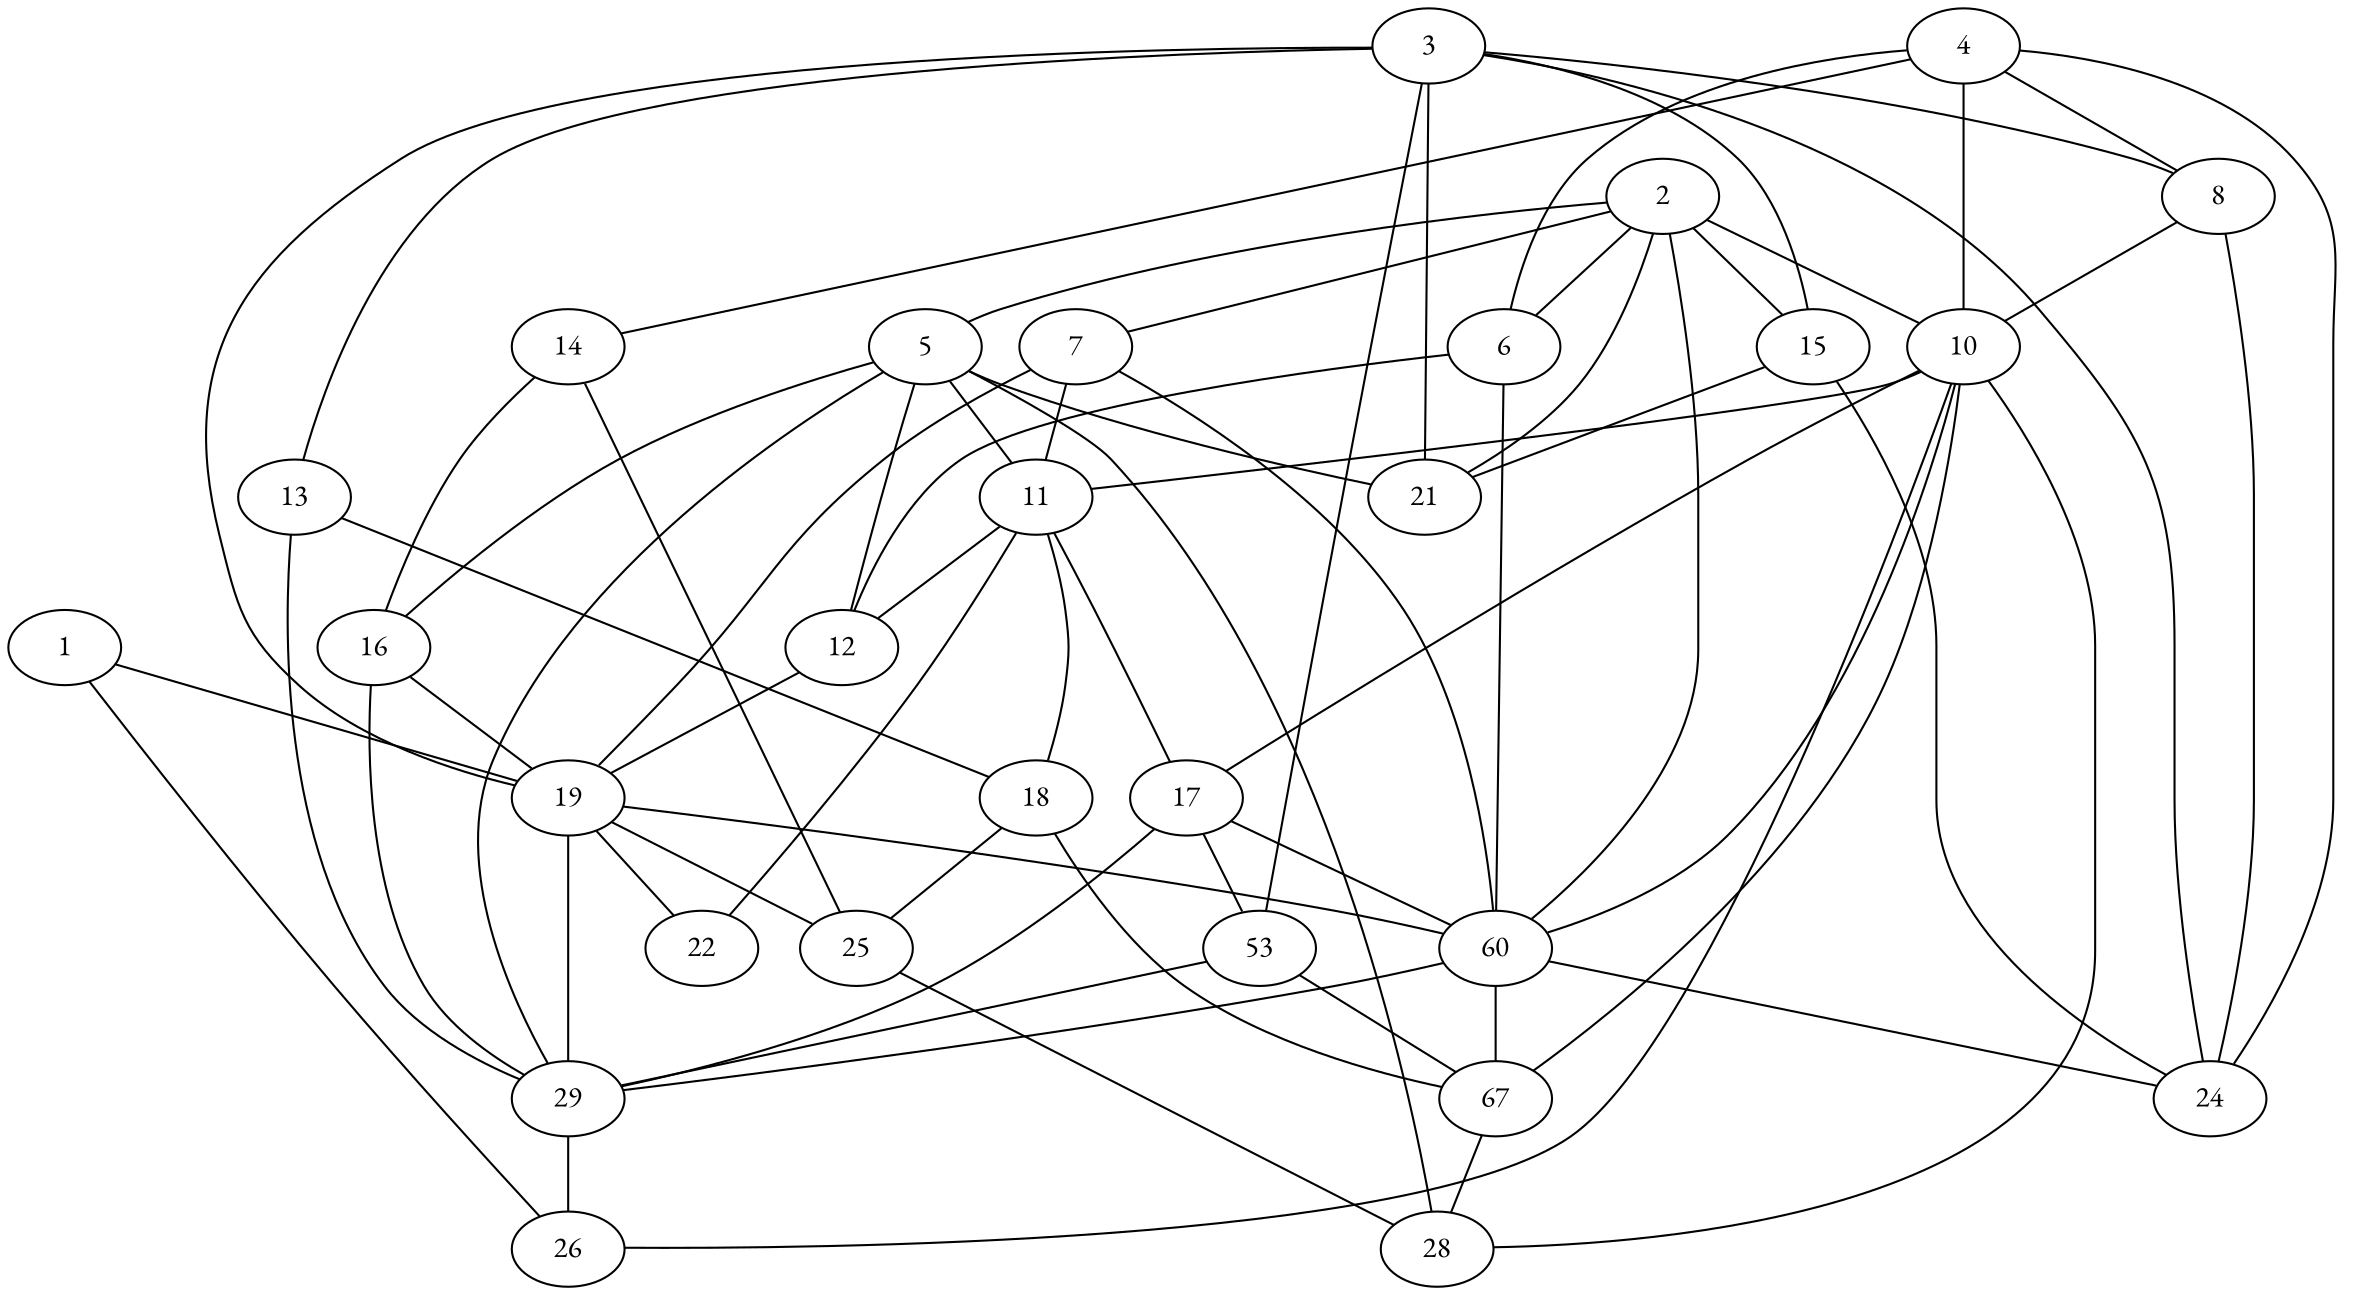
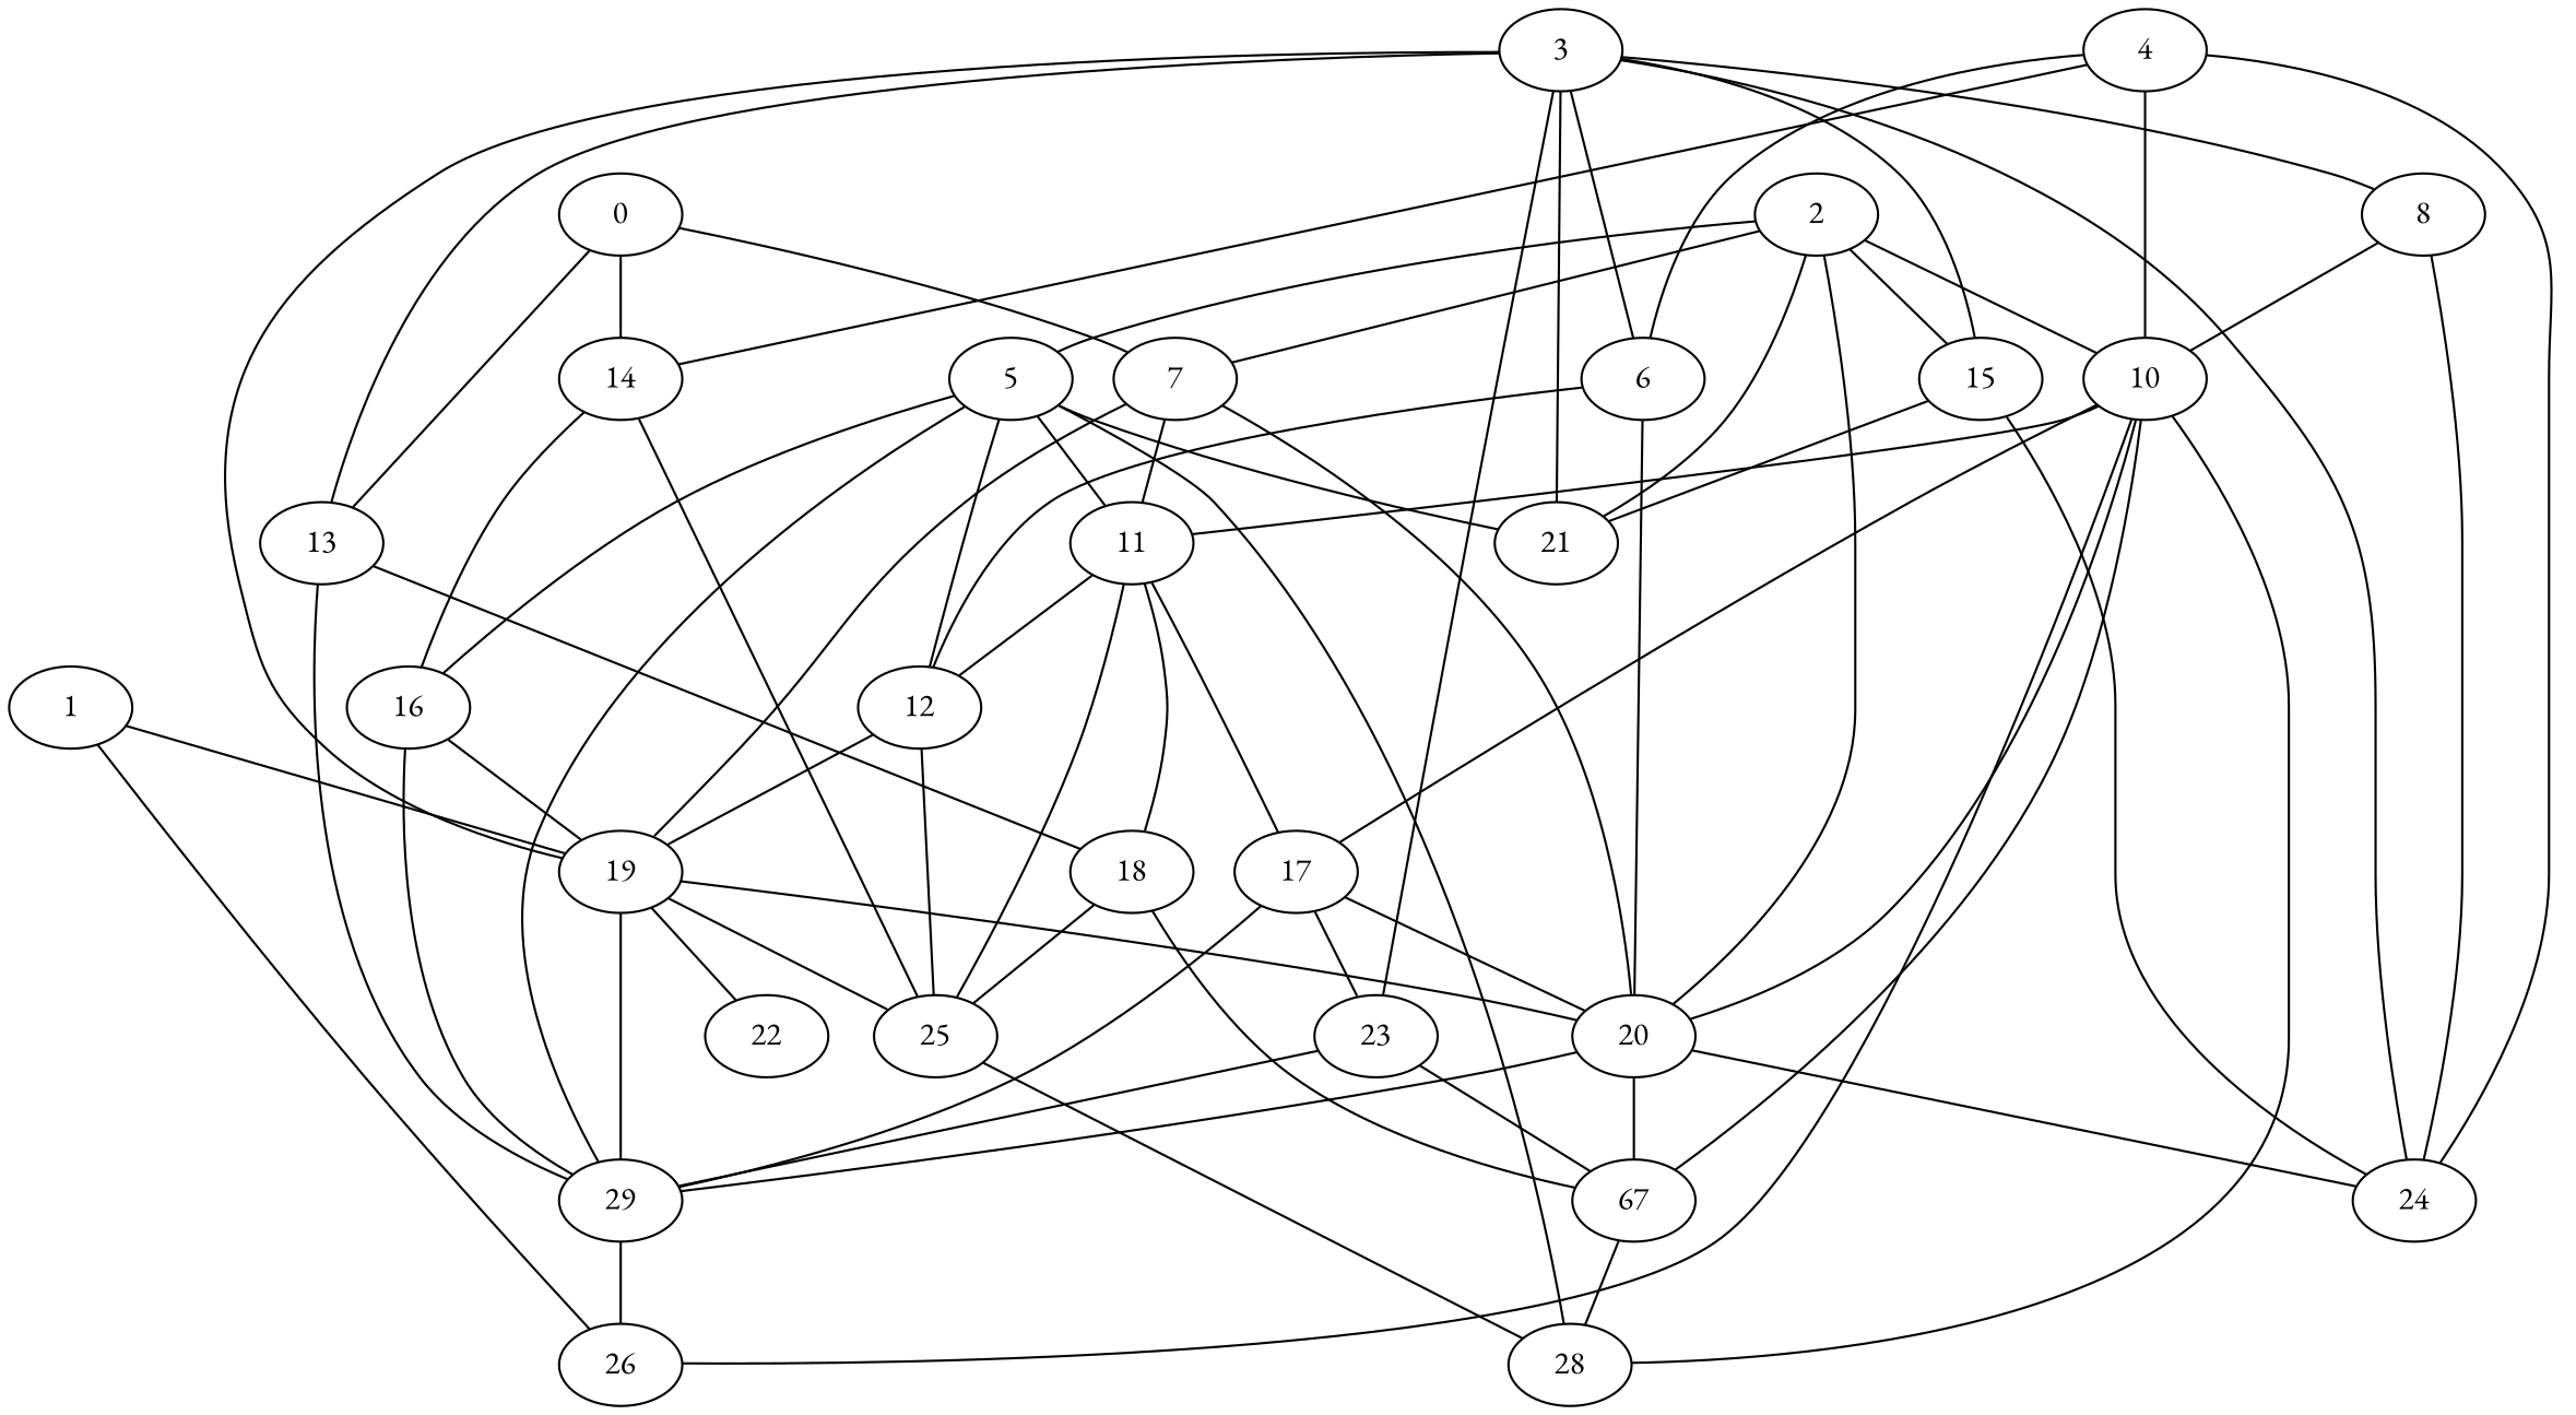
  graph {
    fontname="EB Garamond"
    node [fontname="EB Garamond"]
    edge [fontname="EB Garamond"]
    8
    10
    24
    26
-   20 [label=60]
+   20
    11
    n7 [label=67]
    17
    28
    29
    25
    18
    12
+   0
    14
    7
    13
    16
    19
    22
    1
-   23 [label=53]
+   23
    2
    21
    5
    15
    3
    6
    4
    8 -- 10
    8 -- 24
    10 -- 26
    10 -- 20
    10 -- 11
    10 -- n7
    10 -- 17
    10 -- 28
    20 -- 24
    20 -- n7
    20 -- 29
    11 -- 17
-   11 -- 22
+   11 -- 25
    11 -- 18
    11 -- 12
    n7 -- 28
    17 -- 20
    17 -- 29
    17 -- 23
    29 -- 26
    25 -- 28
    18 -- n7
    18 -- 25
+   12 -- 25
    12 -- 19
+   0 -- 14
+   0 -- 7
+   0 -- 13
    14 -- 25
    14 -- 16
    7 -- 20
    7 -- 11
    7 -- 19
    13 -- 29
    13 -- 18
    16 -- 29
    16 -- 19
    19 -- 20
    19 -- 29
    19 -- 25
    19 -- 22
    1 -- 26
    1 -- 19
    23 -- n7
    23 -- 29
    2 -- 10
    2 -- 20
    2 -- 7
    2 -- 21
    2 -- 5
    2 -- 15
    5 -- 11
    5 -- 28
    5 -- 29
    5 -- 12
    5 -- 16
    5 -- 21
    15 -- 24
    15 -- 21
    3 -- 8
    3 -- 24
    3 -- 13
    3 -- 19
    3 -- 23
    3 -- 21
    3 -- 15
-   2 -- 6
+   3 -- 6
    6 -- 20
    6 -- 12
-   4 -- 8
    4 -- 10
    4 -- 24
    4 -- 14
    4 -- 6
  }
